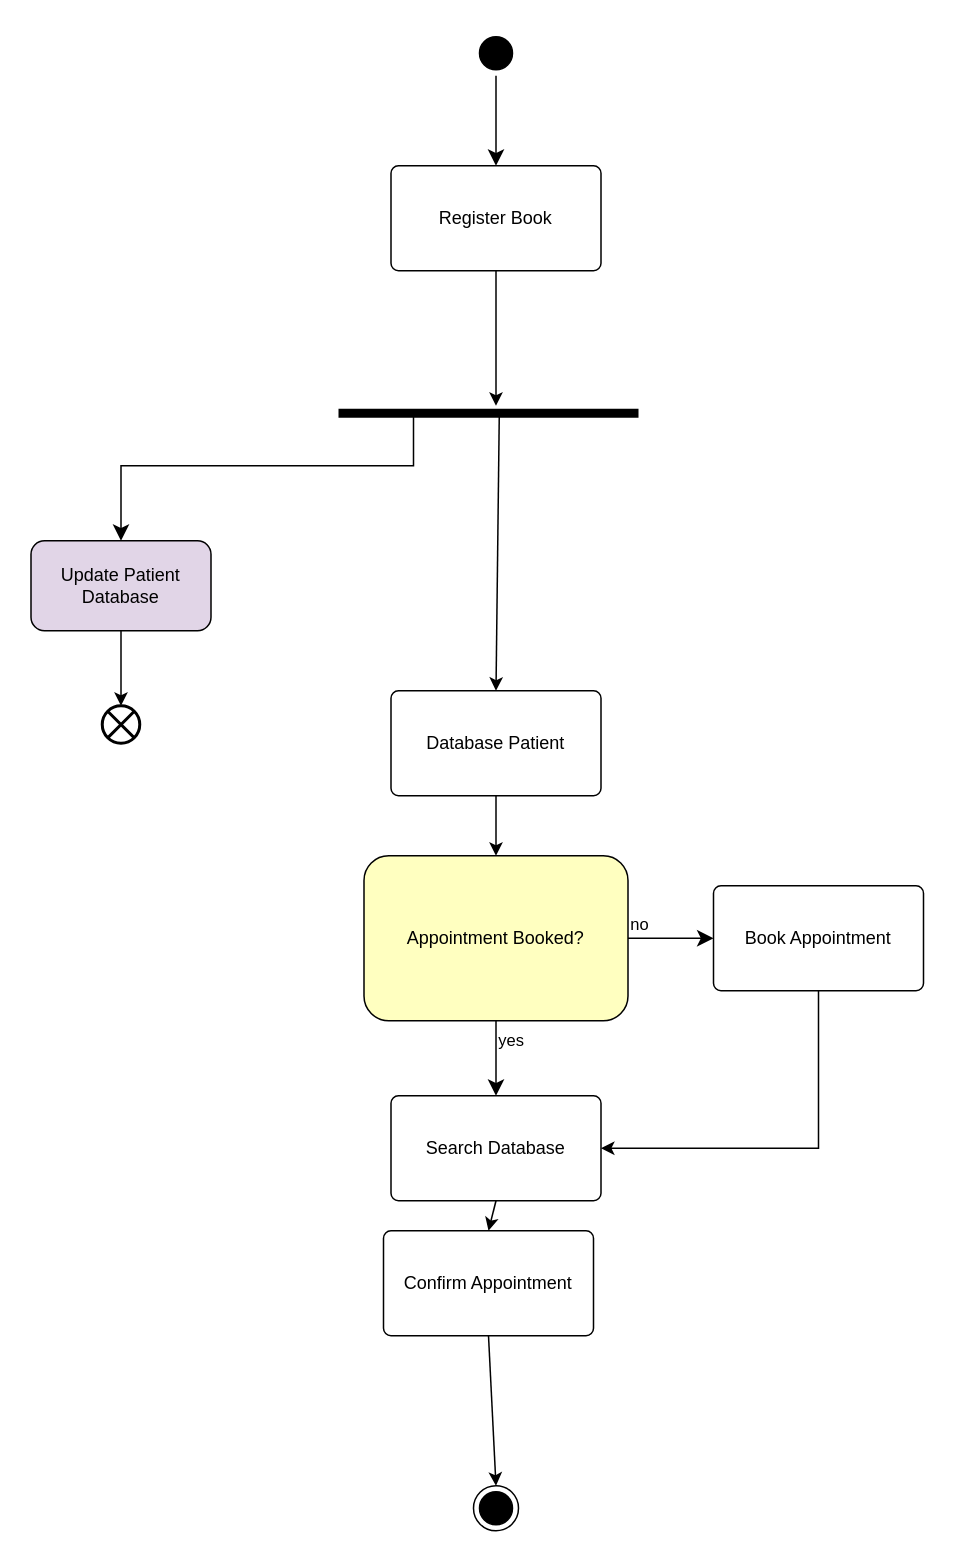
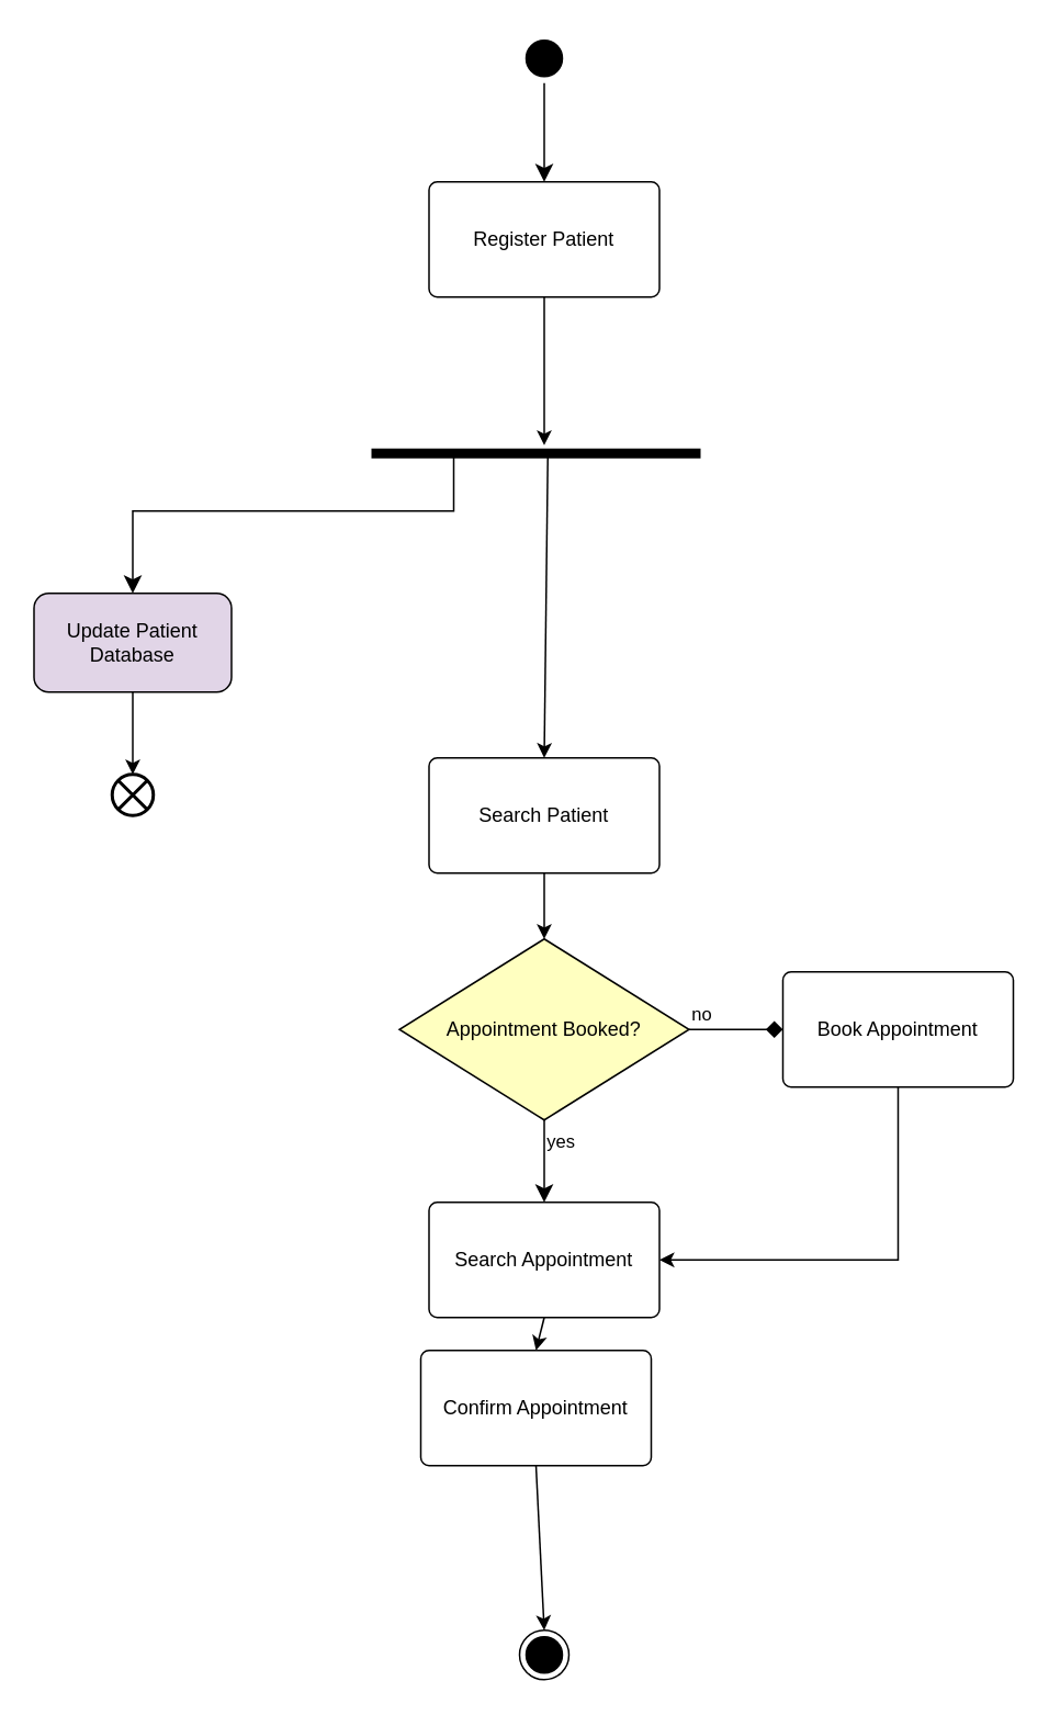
  <mxCell id="0" />
  <mxCell id="1" parent="0" />
  <mxCell id="2" value="" style="ellipse;html=1;shape=endState;fillColor=#000000;strokeColor=#000000;" vertex="1" parent="1"><mxGeometry x="315" y="990" width="30" height="30" as="geometry" /></mxCell>
  <mxCell id="3" value="" style="ellipse;html=1;shape=startState;fillColor=#000000;strokeColor=#000000;" vertex="1" parent="1"><mxGeometry x="315" y="20" width="30" height="30" as="geometry" /></mxCell>
  <mxCell id="4" value="" style="edgeStyle=orthogonalEdgeStyle;html=1;verticalAlign=bottom;endArrow=classic;endSize=8;strokeColor=#000000;rounded=0;" edge="1" source="3" parent="1"><mxGeometry relative="1" as="geometry"><mxPoint x="330" y="110" as="targetPoint" /></mxGeometry></mxCell>
- <mxCell id="5" value="Register Book" style="html=1;align=center;verticalAlign=middle;rounded=1;absoluteArcSize=1;arcSize=10;dashed=0;whiteSpace=wrap;" vertex="1" parent="1"><mxGeometry x="260" y="110" width="140" height="70" as="geometry" /></mxCell>
- <mxCell id="6" value="Database Patient" style="html=1;align=center;verticalAlign=middle;rounded=1;absoluteArcSize=1;arcSize=10;dashed=0;whiteSpace=wrap;" vertex="1" parent="1"><mxGeometry x="260" y="460" width="140" height="70" as="geometry" /></mxCell>
+ <mxCell id="5" value="Register Patient" style="html=1;align=center;verticalAlign=middle;rounded=1;absoluteArcSize=1;arcSize=10;dashed=0;whiteSpace=wrap;" vertex="1" parent="1"><mxGeometry x="260" y="110" width="140" height="70" as="geometry" /></mxCell>
+ <mxCell id="6" value="Search Patient" style="html=1;align=center;verticalAlign=middle;rounded=1;absoluteArcSize=1;arcSize=10;dashed=0;whiteSpace=wrap;" vertex="1" parent="1"><mxGeometry x="260" y="460" width="140" height="70" as="geometry" /></mxCell>
  <mxCell id="7" value="Book Appointment" style="html=1;align=center;verticalAlign=middle;rounded=1;absoluteArcSize=1;arcSize=10;dashed=0;whiteSpace=wrap;" vertex="1" parent="1"><mxGeometry x="475" y="590" width="140" height="70" as="geometry" /></mxCell>
- <mxCell id="8" value="Search Database" style="html=1;align=center;verticalAlign=middle;rounded=1;absoluteArcSize=1;arcSize=10;dashed=0;whiteSpace=wrap;" vertex="1" parent="1"><mxGeometry x="260" y="730" width="140" height="70" as="geometry" /></mxCell>
+ <mxCell id="8" value="Search Appointment" style="html=1;align=center;verticalAlign=middle;rounded=1;absoluteArcSize=1;arcSize=10;dashed=0;whiteSpace=wrap;" vertex="1" parent="1"><mxGeometry x="260" y="730" width="140" height="70" as="geometry" /></mxCell>
  <mxCell id="9" value="" style="shape=line;html=1;strokeWidth=6;strokeColor=#000000;" vertex="1" parent="1"><mxGeometry x="225" y="270" width="200" height="10" as="geometry" /></mxCell>
  <mxCell id="10" value="" style="edgeStyle=orthogonalEdgeStyle;html=1;verticalAlign=bottom;endArrow=classic;endSize=8;strokeColor=#000000;rounded=0;exitX=0.25;exitY=0.5;exitDx=0;exitDy=0;exitPerimeter=0;entryX=0.5;entryY=0;entryDx=0;entryDy=0;" edge="1" source="9" parent="1" target="17"><mxGeometry relative="1" as="geometry"><mxPoint x="95" y="230" as="targetPoint" /><Array as="points"><mxPoint x="275" y="310" /><mxPoint x="80" y="310" /></Array></mxGeometry></mxCell>
- <mxCell id="11" value="Appointment Booked?" style="whiteSpace=wrap;html=1;fontColor=#000000;fillColor=#ffffc0;strokeColor=#000000;rounded=1;" vertex="1" parent="1"><mxGeometry x="242" y="570" width="176" height="110" as="geometry" /></mxCell>
- <mxCell id="12" value="no" style="edgeStyle=orthogonalEdgeStyle;html=1;align=left;verticalAlign=bottom;endArrow=classic;endSize=8;strokeColor=#000000;rounded=0;entryX=0;entryY=0.5;entryDx=0;entryDy=0;" edge="1" source="11" parent="1" target="7"><mxGeometry x="-1" relative="1" as="geometry"><mxPoint x="469" y="570" as="targetPoint" /></mxGeometry></mxCell>
+ <mxCell id="11" value="Appointment Booked?" style="rhombus;whiteSpace=wrap;html=1;fontColor=#000000;fillColor=#ffffc0;strokeColor=#000000;" vertex="1" parent="1"><mxGeometry x="242" y="570" width="176" height="110" as="geometry" /></mxCell>
+ <mxCell id="12" value="no" style="edgeStyle=orthogonalEdgeStyle;html=1;align=left;verticalAlign=bottom;endArrow=diamond;endSize=8;strokeColor=#000000;rounded=0;entryX=0;entryY=0.5;entryDx=0;entryDy=0;" edge="1" source="11" parent="1" target="7"><mxGeometry x="-1" relative="1" as="geometry"><mxPoint x="469" y="570" as="targetPoint" /></mxGeometry></mxCell>
  <mxCell id="13" value="yes" style="edgeStyle=orthogonalEdgeStyle;html=1;align=left;verticalAlign=top;endArrow=classic;endSize=8;strokeColor=#000000;rounded=0;exitX=0.5;exitY=1;exitDx=0;exitDy=0;entryX=0.5;entryY=0;entryDx=0;entryDy=0;" edge="1" source="11" parent="1" target="8"><mxGeometry x="-1" relative="1" as="geometry"><mxPoint x="495" y="690" as="targetPoint" /></mxGeometry></mxCell>
  <mxCell id="14" value="" style="endArrow=classic;html=1;rounded=0;exitX=0.5;exitY=1;exitDx=0;exitDy=0;entryX=1;entryY=0.5;entryDx=0;entryDy=0;" edge="1" parent="1" source="7" target="8"><mxGeometry width="50" height="50" relative="1" as="geometry"><mxPoint x="445" y="780" as="sourcePoint" /><mxPoint x="405" y="765" as="targetPoint" /><Array as="points"><mxPoint x="545" y="765" /></Array></mxGeometry></mxCell>
  <mxCell id="15" value="" style="endArrow=classic;html=1;rounded=0;exitX=0.5;exitY=1;exitDx=0;exitDy=0;" edge="1" parent="1" source="5"><mxGeometry width="50" height="50" relative="1" as="geometry"><mxPoint x="535" y="210" as="sourcePoint" /><mxPoint x="330" y="270" as="targetPoint" /></mxGeometry></mxCell>
  <mxCell id="16" value="" style="endArrow=classic;html=1;rounded=0;entryX=0.5;entryY=0;entryDx=0;entryDy=0;exitX=0.5;exitY=1;exitDx=0;exitDy=0;" edge="1" parent="1" source="6" target="11"><mxGeometry width="50" height="50" relative="1" as="geometry"><mxPoint x="65" y="660" as="sourcePoint" /><mxPoint x="115" y="610" as="targetPoint" /></mxGeometry></mxCell>
  <mxCell id="17" value="Update Patient Database" style="rounded=1;whiteSpace=wrap;html=1;fillColor=#e1d5e7;" vertex="1" parent="1"><mxGeometry x="20" y="360" width="120" height="60" as="geometry" /></mxCell>
  <mxCell id="18" value="" style="endArrow=classic;html=1;rounded=0;entryX=0.5;entryY=0;entryDx=0;entryDy=0;exitX=0.536;exitY=0.452;exitDx=0;exitDy=0;exitPerimeter=0;" edge="1" parent="1" source="9" target="6"><mxGeometry width="50" height="50" relative="1" as="geometry"><mxPoint x="305" y="410" as="sourcePoint" /><mxPoint x="355" y="360" as="targetPoint" /></mxGeometry></mxCell>
  <mxCell id="19" value="" style="html=1;shape=mxgraph.sysml.flowFinal;strokeWidth=2;verticalLabelPosition=bottom;verticalAlignment=top;" vertex="1" parent="1"><mxGeometry x="67.5" y="470" width="25" height="25" as="geometry" /></mxCell>
  <mxCell id="20" value="" style="endArrow=classic;html=1;rounded=0;entryX=0.5;entryY=0;entryDx=0;entryDy=0;entryPerimeter=0;exitX=0.5;exitY=1;exitDx=0;exitDy=0;" edge="1" parent="1" source="17" target="19"><mxGeometry width="50" height="50" relative="1" as="geometry"><mxPoint x="45" y="470" as="sourcePoint" /><mxPoint x="95" y="420" as="targetPoint" /></mxGeometry></mxCell>
  <mxCell id="21" value="Confirm Appointment" style="html=1;align=center;verticalAlign=middle;rounded=1;absoluteArcSize=1;arcSize=10;dashed=0;whiteSpace=wrap;" vertex="1" parent="1"><mxGeometry x="255" y="820" width="140" height="70" as="geometry" /></mxCell>
  <mxCell id="22" value="" style="endArrow=classic;html=1;rounded=0;entryX=0.5;entryY=0;entryDx=0;entryDy=0;exitX=0.5;exitY=1;exitDx=0;exitDy=0;" edge="1" parent="1" source="8" target="21"><mxGeometry width="50" height="50" relative="1" as="geometry"><mxPoint x="215" y="870" as="sourcePoint" /><mxPoint x="265" y="820" as="targetPoint" /></mxGeometry></mxCell>
  <mxCell id="23" value="" style="endArrow=classic;html=1;rounded=0;entryX=0.5;entryY=0;entryDx=0;entryDy=0;exitX=0.5;exitY=1;exitDx=0;exitDy=0;" edge="1" parent="1" source="21" target="2"><mxGeometry width="50" height="50" relative="1" as="geometry"><mxPoint x="255" y="1070" as="sourcePoint" /><mxPoint x="305" y="1020" as="targetPoint" /></mxGeometry></mxCell>
